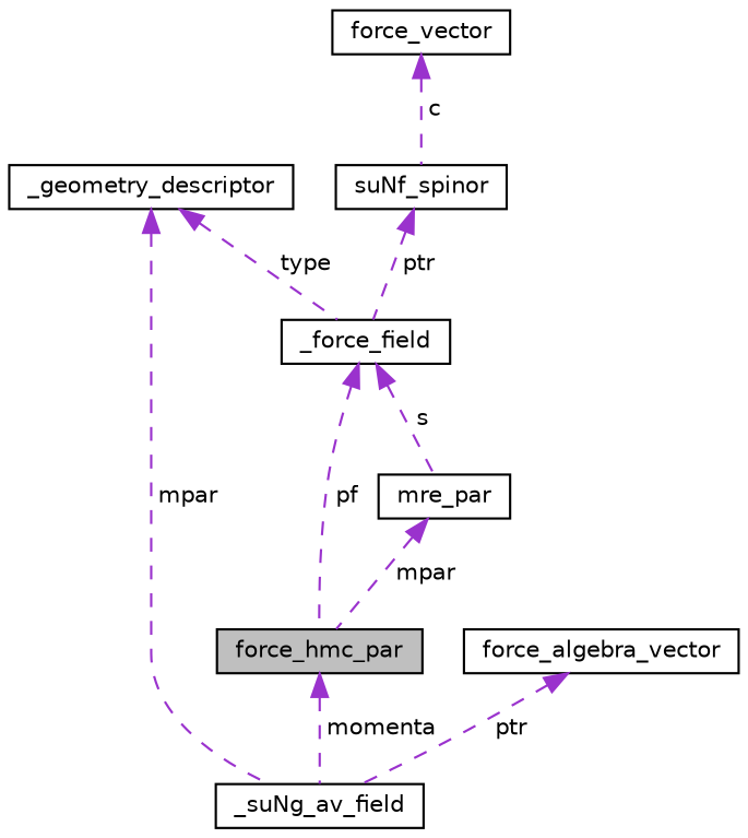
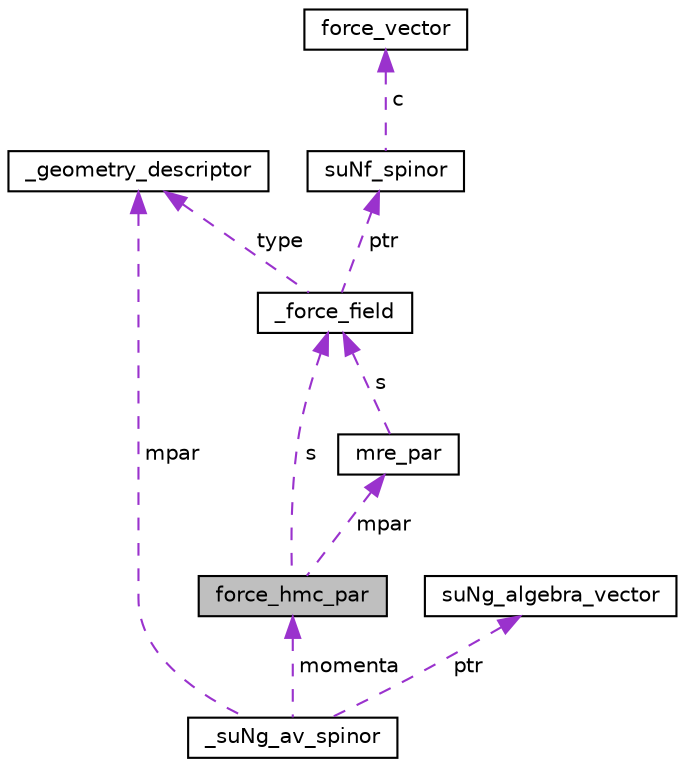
  digraph {
    node [color=black fillcolor=white fontname=Helvetica fontsize=10 shape=record style=filled]
    edge [color=darkorchid3 dir=back fontname=Helvetica fontsize=10 labelfontname=Helvetica labelfontsize=10 style=dashed]
    n1 [fillcolor=grey75 fontcolor=black height=0.2 label=force_hmc_par width=0.4]
-   n2 [height=0.2 label=_suNg_av_field width=0.4]
+   n2 [height=0.2 label=_suNg_av_spinor width=0.4]
    n3 [height=0.2 label=_force_field width=0.4]
    n4 [height=0.2 label=mre_par width=0.4]
    n5 [height=0.2 label=_geometry_descriptor width=0.4]
    n6 [height=0.2 label=suNf_spinor width=0.4]
    n7 [height=0.2 label=force_vector width=0.4]
-   n8 [height=0.2 label=force_algebra_vector width=0.4]
+   n8 [height=0.2 label=suNg_algebra_vector width=0.4]
    n1 -> n2 [label=" momenta"]
-   n3 -> n1 [label=" pf"]
+   n3 -> n1 [label=" s"]
    n3 -> n4 [label=" s"]
    n4 -> n1 [label=" mpar"]
    n5 -> n2 [label=" mpar"]
    n5 -> n3 [label=" type"]
    n6 -> n3 [label=" ptr"]
    n7 -> n6 [label=" c"]
    n8 -> n2 [label=" ptr"]
  }
